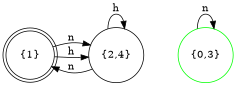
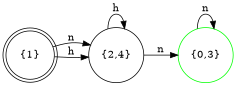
  digraph {
    rankdir=LR
    node [color=black shape=circle]
    "{1}" [shape=doublecircle]
    "{2,4}"
    "{0,3}" [color=green]
    "{1}" -> "{2,4}" [label=n]
    "{1}" -> "{2,4}" [label=h]
-   "{2,4}" -> "{1}" [label=n]
+   "{2,4}" -> "{0,3}" [label=n]
    "{2,4}" -> "{2,4}" [label=h]
    "{0,3}" -> "{0,3}" [label=n]
  }
